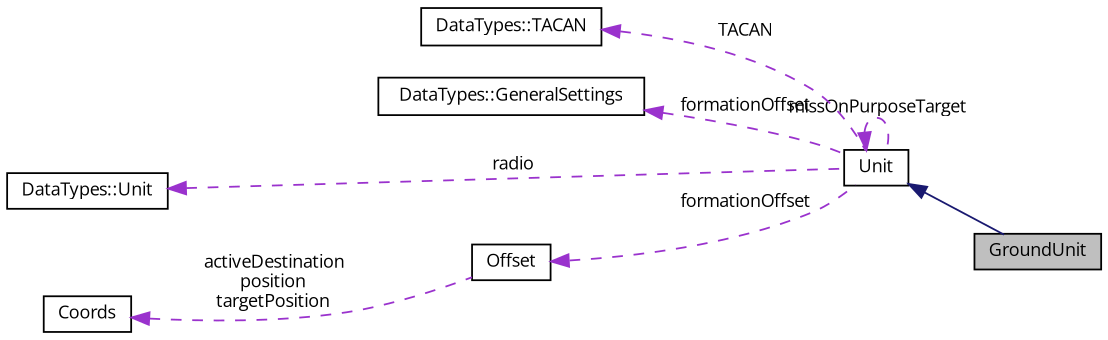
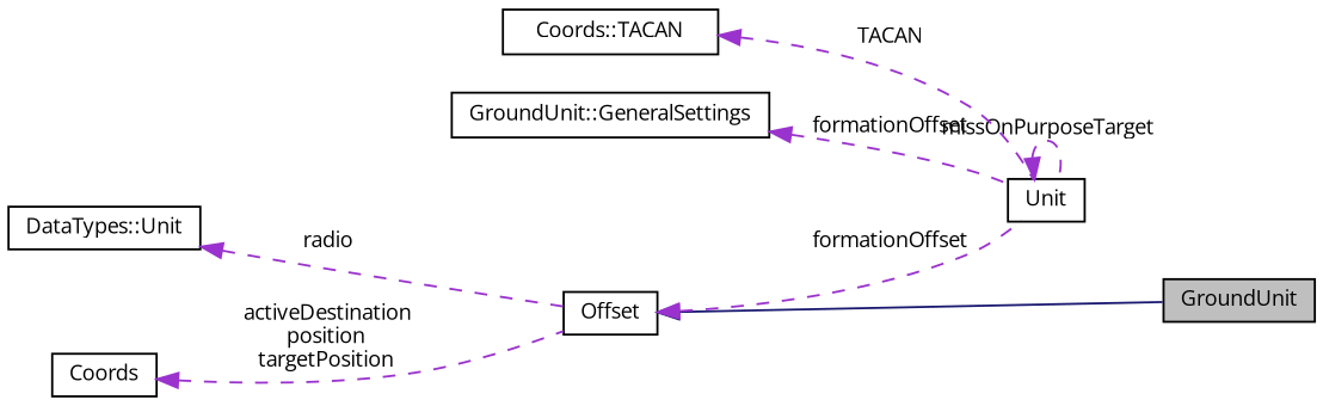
  digraph {
    fontname="Open Sans"
    rankdir=LR
    node [color=black fillcolor=white fontname="Open Sans" fontsize=10 shape=record style=filled]
    edge [color=darkorchid3 dir=back fontname="Open Sans" fontsize=10 labelfontname=Helvetica labelfontsize=10 style=dashed]
    n1 [fillcolor=grey75 fontcolor=black height=0.2 label=GroundUnit width=0.4]
    n2 [height=0.2 label=Unit width=0.4]
-   n3 [height=0.2 label="DataTypes::GeneralSettings" width=0.4]
+   n3 [height=0.2 label="GroundUnit::GeneralSettings" width=0.4]
    n4 [height=0.2 label=Offset width=0.4]
    n5 [height=0.2 label="DataTypes::Unit" width=0.4]
-   n6 [height=0.2 label="DataTypes::TACAN" width=0.4]
+   n6 [height=0.2 label="Coords::TACAN" width=0.4]
    n7 [height=0.2 label=Coords width=0.4]
-   n2 -> n1 [color=midnightblue style=solid]
+   n4 -> n1 [color=midnightblue style=solid]
    n2 -> n2 [label=" missOnPurposeTarget"]
    n3 -> n2 [label=" formationOffset"]
    n4 -> n2 [label=" formationOffset"]
-   n5 -> n2 [label=" radio"]
+   n5 -> n4 [label=" radio"]
    n6 -> n2 [label=" TACAN"]
    n7 -> n4 [label=" activeDestination\nposition\ntargetPosition"]
  }
